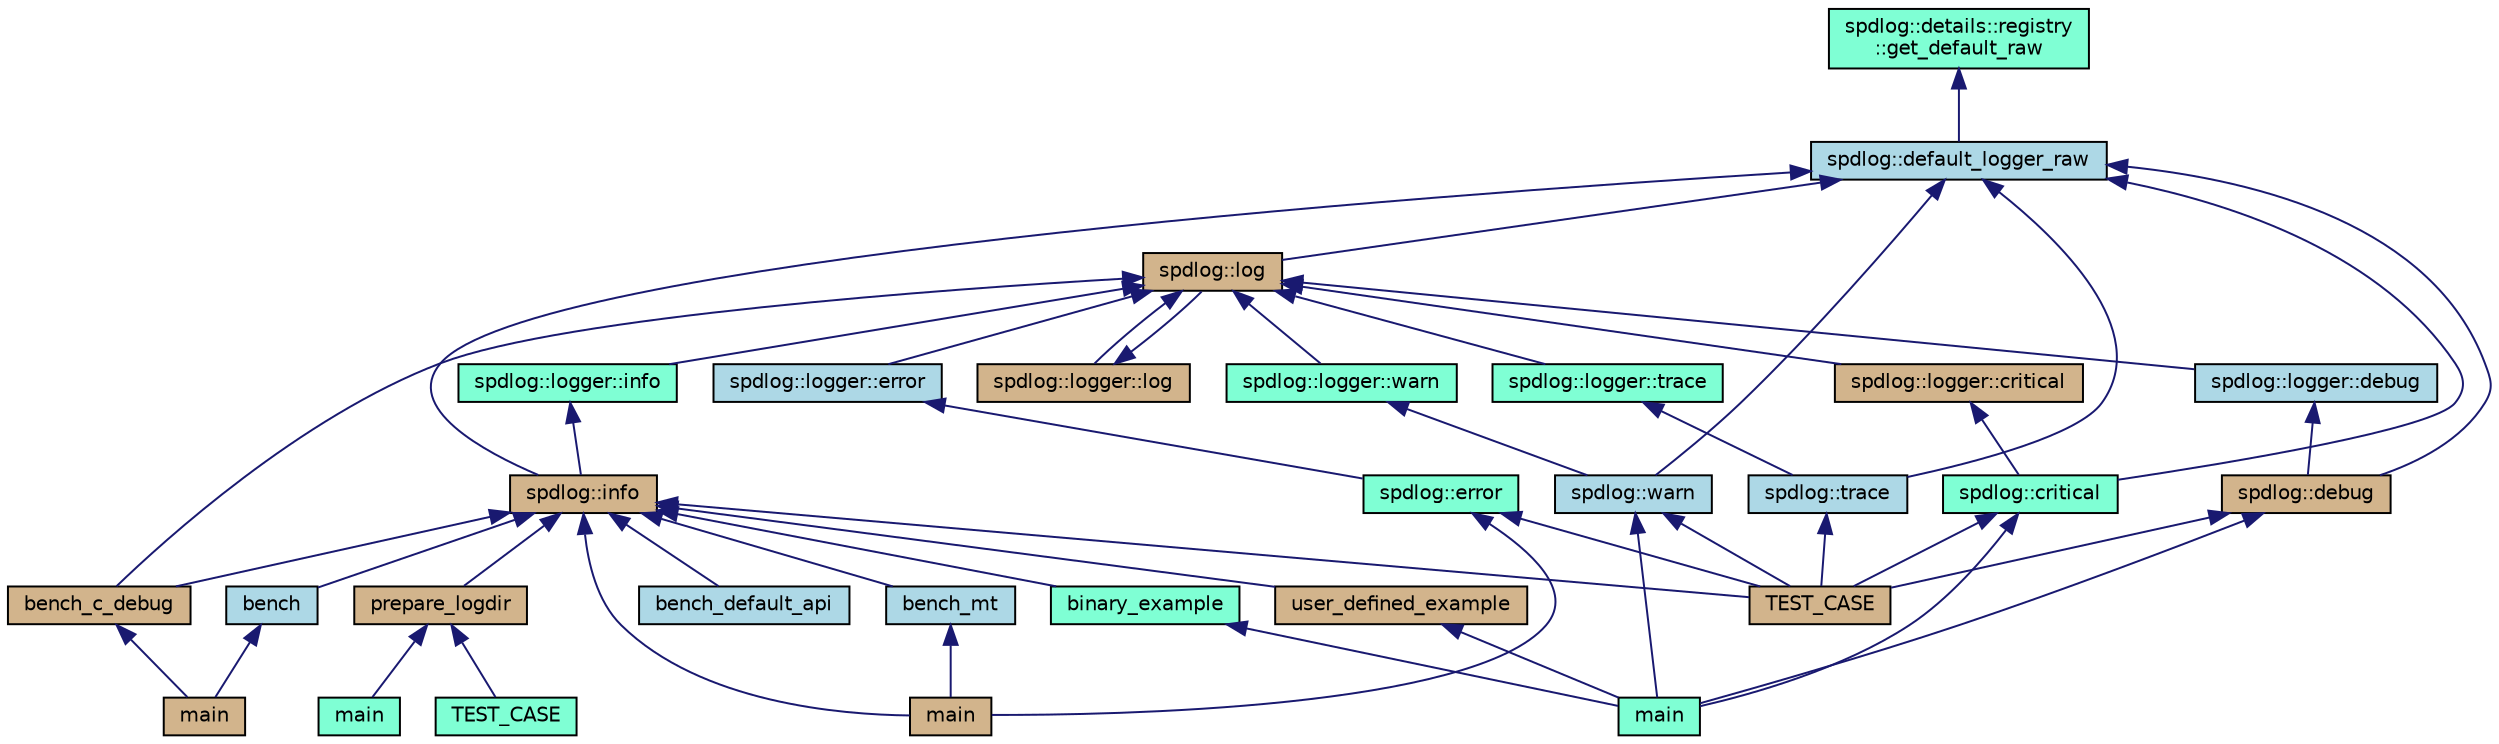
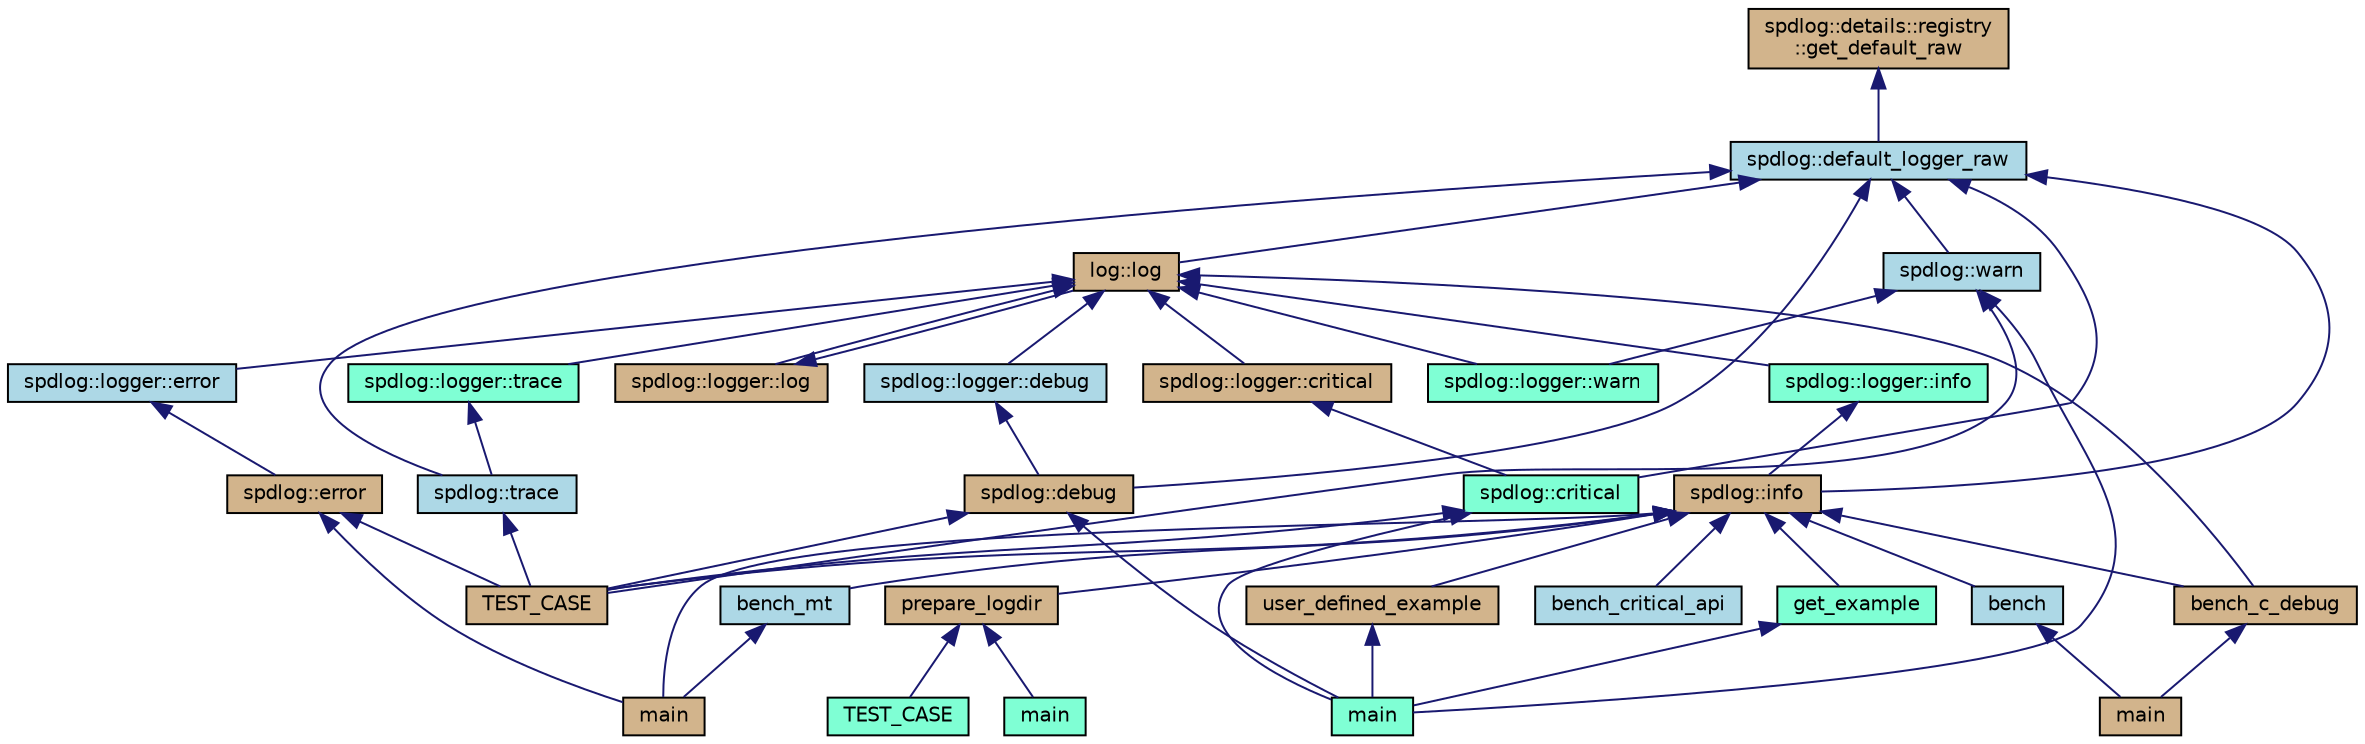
  digraph {
    rankdir=TB
    node [color=black fillcolor=tan fontname=Helvetica fontsize=10 shape=record style=filled]
    edge [color=midnightblue dir=back fontname=Helvetica fontsize=10 labelfontname=Helvetica labelfontsize=10 style=solid]
-   n1 [fillcolor=aquamarine fontcolor=black height=0.2 label="spdlog::details::registry\l::get_default_raw" width=0.4]
+   n1 [fontcolor=black height=0.2 label="spdlog::details::registry\l::get_default_raw" width=0.4]
    n2 [fillcolor=lightblue height=0.2 label="spdlog::default_logger_raw" width=0.4]
-   n3 [height=0.2 label="spdlog::log" width=0.4]
+   n3 [height=0.2 label="log::log" width=0.4]
    n4 [fillcolor=lightblue height=0.2 label="spdlog::trace" width=0.4]
    n5 [height=0.2 label="spdlog::debug" width=0.4]
    n6 [height=0.2 label="spdlog::info" width=0.4]
    n7 [fillcolor=lightblue height=0.2 label="spdlog::warn" width=0.4]
    n8 [fillcolor=aquamarine height=0.2 label="spdlog::critical" width=0.4]
    n9 [height=0.2 label=bench_c_debug width=0.4]
    n10 [height=0.2 label="spdlog::logger::log" width=0.4]
    n11 [fillcolor=aquamarine height=0.2 label="spdlog::logger::trace" width=0.4]
    n12 [fillcolor=lightblue height=0.2 label="spdlog::logger::debug" width=0.4]
    n13 [fillcolor=aquamarine height=0.2 label="spdlog::logger::info" width=0.4]
    n14 [fillcolor=aquamarine height=0.2 label="spdlog::logger::warn" width=0.4]
    n15 [fillcolor=lightblue height=0.2 label="spdlog::logger::error" width=0.4]
    n16 [height=0.2 label="spdlog::logger::critical" width=0.4]
    n17 [height=0.2 label=TEST_CASE width=0.4]
    n18 [fillcolor=aquamarine height=0.2 label=main width=0.4]
    n19 [height=0.2 label=main width=0.4]
    n20 [fillcolor=lightblue height=0.2 label=bench_mt width=0.4]
    n21 [fillcolor=lightblue height=0.2 label=bench width=0.4]
-   n22 [fillcolor=lightblue height=0.2 label=bench_default_api width=0.4]
+   n22 [fillcolor=lightblue height=0.2 label=bench_critical_api width=0.4]
    n23 [height=0.2 label=prepare_logdir width=0.4]
-   n24 [fillcolor=aquamarine height=0.2 label=binary_example width=0.4]
+   n24 [fillcolor=aquamarine height=0.2 label=get_example width=0.4]
    n25 [height=0.2 label=user_defined_example width=0.4]
-   n26 [fillcolor=aquamarine height=0.2 label="spdlog::error" width=0.4]
+   n26 [height=0.2 label="spdlog::error" width=0.4]
    n27 [height=0.2 label=main width=0.4]
    n28 [fillcolor=aquamarine height=0.2 label=main width=0.4]
    n29 [fillcolor=aquamarine height=0.2 label=TEST_CASE width=0.4]
    n1 -> n2
    n2 -> n3
    n2 -> n4
    n2 -> n5
    n2 -> n6
    n2 -> n7
    n2 -> n8
    n3 -> n9
    n3 -> n10
    n3 -> n11
    n3 -> n12
    n3 -> n13
    n3 -> n14
    n3 -> n15
    n3 -> n16
    n4 -> n17
    n5 -> n17
    n5 -> n18
    n6 -> n9
    n6 -> n17
    n6 -> n19
    n6 -> n20
    n6 -> n21
    n6 -> n22
    n6 -> n23
    n6 -> n24
    n6 -> n25
    n7 -> n17
    n7 -> n18
    n8 -> n17
    n8 -> n18
    n9 -> n27
    n10 -> n3
    n11 -> n4
    n12 -> n5
    n13 -> n6
-   n14 -> n7
+   n7 -> n14
    n15 -> n26
    n16 -> n8
    n20 -> n19
    n21 -> n27
    n23 -> n28
    n23 -> n29
    n24 -> n18
    n25 -> n18
    n26 -> n17
    n26 -> n19
  }
